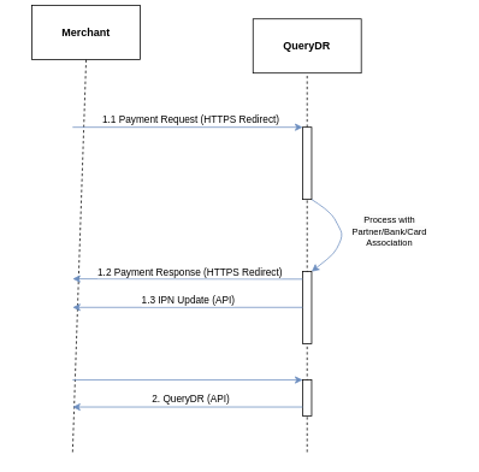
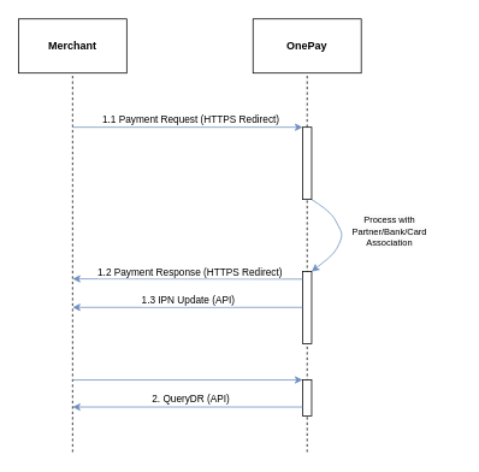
  <mxCell id="0" />
  <mxCell id="1" parent="0" />
- <mxCell id="2" value="Merchant" style="rounded=0;whiteSpace=wrap;html=1;fontStyle=1" vertex="1" parent="1"><mxGeometry x="35" y="5" width="120" height="60" as="geometry" /></mxCell>
- <mxCell id="3" value="QueryDR" style="rounded=0;whiteSpace=wrap;html=1;fontStyle=1" vertex="1" parent="1"><mxGeometry x="280" y="20" width="120" height="60" as="geometry" /></mxCell>
+ <mxCell id="2" value="Merchant" style="rounded=0;whiteSpace=wrap;html=1;fontStyle=1" vertex="1" parent="1"><mxGeometry x="20" y="20" width="120" height="60" as="geometry" /></mxCell>
+ <mxCell id="3" value="OnePay" style="rounded=0;whiteSpace=wrap;html=1;fontStyle=1" vertex="1" parent="1"><mxGeometry x="280" y="20" width="120" height="60" as="geometry" /></mxCell>
  <mxCell id="4" value="" style="endArrow=none;dashed=1;html=1;rounded=0;entryX=0.5;entryY=1;entryDx=0;entryDy=0;" edge="1" parent="1" target="2"><mxGeometry width="50" height="50" relative="1" as="geometry"><mxPoint x="80" y="500" as="sourcePoint" /><mxPoint x="30" y="120" as="targetPoint" /></mxGeometry></mxCell>
  <mxCell id="5" value="" style="endArrow=none;dashed=1;html=1;rounded=0;entryX=0.5;entryY=1;entryDx=0;entryDy=0;" edge="1" parent="1" source="9" target="3"><mxGeometry width="50" height="50" relative="1" as="geometry"><mxPoint x="340" y="460" as="sourcePoint" /><mxPoint x="260" y="260" as="targetPoint" /></mxGeometry></mxCell>
  <mxCell id="6" value="" style="endArrow=classic;html=1;rounded=0;entryX=0;entryY=0;entryDx=0;entryDy=0;fillColor=#dae8fc;strokeColor=#6c8ebf;" edge="1" parent="1" target="9"><mxGeometry width="50" height="50" relative="1" as="geometry"><mxPoint x="80" y="140" as="sourcePoint" /><mxPoint x="260" y="150" as="targetPoint" /></mxGeometry></mxCell>
  <mxCell id="7" value="1.1 Payment Request (HTTPS Redirect)" style="edgeLabel;html=1;align=center;verticalAlign=middle;resizable=0;points=[];" vertex="1" connectable="0" parent="6"><mxGeometry x="-0.191" y="1" relative="1" as="geometry"><mxPoint x="27" y="-9" as="offset" /></mxGeometry></mxCell>
  <mxCell id="8" value="" style="endArrow=none;dashed=1;html=1;rounded=0;entryX=0.5;entryY=1;entryDx=0;entryDy=0;" edge="1" parent="1" target="9"><mxGeometry width="50" height="50" relative="1" as="geometry"><mxPoint x="340" y="500" as="sourcePoint" /><mxPoint x="340" y="80" as="targetPoint" /></mxGeometry></mxCell>
  <mxCell id="9" value="" style="rounded=0;whiteSpace=wrap;html=1;" vertex="1" parent="1"><mxGeometry x="335" y="140" width="10" height="80" as="geometry" /></mxCell>
  <mxCell id="10" value="" style="rounded=0;whiteSpace=wrap;html=1;" vertex="1" parent="1"><mxGeometry x="335" y="300" width="10" height="80" as="geometry" /></mxCell>
  <mxCell id="11" value="" style="endArrow=classic;html=1;rounded=1;exitX=1;exitY=1;exitDx=0;exitDy=0;entryX=1;entryY=0;entryDx=0;entryDy=0;curved=0;fillColor=#dae8fc;strokeColor=#6c8ebf;" edge="1" parent="1" source="9" target="10"><mxGeometry width="50" height="50" relative="1" as="geometry"><mxPoint x="430" y="290" as="sourcePoint" /><mxPoint x="480" y="240" as="targetPoint" /><Array as="points"><mxPoint x="360" y="230" /><mxPoint x="370" y="240" /><mxPoint x="380" y="260" /><mxPoint x="370" y="280" /></Array></mxGeometry></mxCell>
  <mxCell id="12" value="&lt;span style=&quot;font-size: 10px; text-wrap-mode: wrap; background-color: rgb(251, 251, 251);&quot;&gt;Process with Partner/Bank/Card Association&lt;/span&gt;" style="edgeLabel;html=1;align=center;verticalAlign=middle;resizable=0;points=[];" vertex="1" connectable="0" parent="11"><mxGeometry x="-0.115" relative="1" as="geometry"><mxPoint x="53" as="offset" /></mxGeometry></mxCell>
  <mxCell id="13" value="" style="endArrow=classic;html=1;rounded=0;exitX=0;exitY=0.104;exitDx=0;exitDy=0;exitPerimeter=0;fillColor=#dae8fc;strokeColor=#6c8ebf;" edge="1" parent="1" source="10"><mxGeometry width="50" height="50" relative="1" as="geometry"><mxPoint x="190" y="390" as="sourcePoint" /><mxPoint x="80" y="308" as="targetPoint" /></mxGeometry></mxCell>
  <mxCell id="14" value="1.2 Payment Response (HTTPS Redirect)" style="edgeLabel;html=1;align=center;verticalAlign=middle;resizable=0;points=[];" vertex="1" connectable="0" parent="13"><mxGeometry x="-0.142" y="1" relative="1" as="geometry"><mxPoint x="-16" y="-9" as="offset" /></mxGeometry></mxCell>
  <mxCell id="15" value="" style="endArrow=classic;html=1;rounded=0;exitX=0;exitY=0.104;exitDx=0;exitDy=0;exitPerimeter=0;fillColor=#dae8fc;strokeColor=#6c8ebf;" edge="1" parent="1"><mxGeometry width="50" height="50" relative="1" as="geometry"><mxPoint x="335" y="339.58" as="sourcePoint" /><mxPoint x="80" y="339.58" as="targetPoint" /></mxGeometry></mxCell>
  <mxCell id="16" value="1.3 IPN Update (API)" style="edgeLabel;html=1;align=center;verticalAlign=middle;resizable=0;points=[];" vertex="1" connectable="0" parent="15"><mxGeometry x="-0.142" y="1" relative="1" as="geometry"><mxPoint x="-19" y="-9" as="offset" /></mxGeometry></mxCell>
  <mxCell id="17" value="" style="rounded=0;whiteSpace=wrap;html=1;" vertex="1" parent="1"><mxGeometry x="335" y="420" width="10" height="40" as="geometry" /></mxCell>
  <mxCell id="18" value="" style="endArrow=classic;html=1;rounded=0;entryX=0;entryY=0;entryDx=0;entryDy=0;fillColor=#dae8fc;strokeColor=#6c8ebf;" edge="1" parent="1"><mxGeometry width="50" height="50" relative="1" as="geometry"><mxPoint x="80" y="420" as="sourcePoint" /><mxPoint x="335" y="420" as="targetPoint" /></mxGeometry></mxCell>
  <mxCell id="19" value="" style="endArrow=classic;html=1;rounded=0;exitX=0;exitY=0.104;exitDx=0;exitDy=0;exitPerimeter=0;fillColor=#dae8fc;strokeColor=#6c8ebf;" edge="1" parent="1"><mxGeometry width="50" height="50" relative="1" as="geometry"><mxPoint x="335" y="450" as="sourcePoint" /><mxPoint x="80" y="450" as="targetPoint" /></mxGeometry></mxCell>
  <mxCell id="20" value="2. QueryDR (API)" style="edgeLabel;html=1;align=center;verticalAlign=middle;resizable=0;points=[];" vertex="1" connectable="0" parent="19"><mxGeometry x="-0.142" y="1" relative="1" as="geometry"><mxPoint x="-16" y="-11" as="offset" /></mxGeometry></mxCell>
